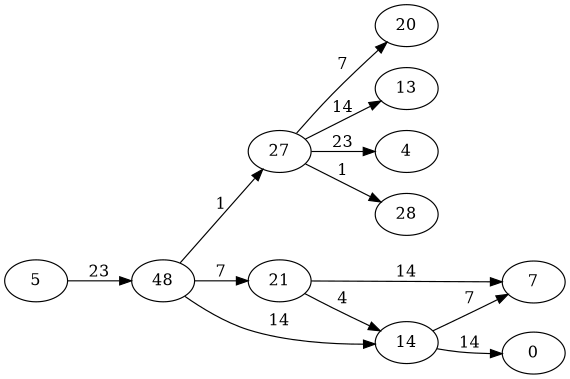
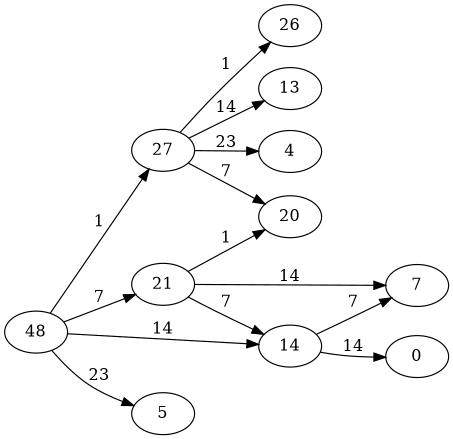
  digraph {
    rankdir=LR
    n1 [label=48]
    27
    21
    14
    5
-   26 [label=28]
+   26
    20
    13
    4
    7
    0
    n1 -> 27 [label=1]
    n1 -> 21 [label=7]
    n1 -> 14 [label=14]
-   5 -> n1 [label=23]
+   n1 -> 5 [label=23]
    27 -> 26 [label=1]
    27 -> 20 [label=7]
    27 -> 13 [label=14]
    27 -> 4 [label=23]
-   21 -> 14 [label=4]
+   21 -> 14 [label=7]
+   21 -> 20 [label=1]
    21 -> 7 [label=14]
    14 -> 7 [label=7]
    14 -> 0 [label=14]
  }
